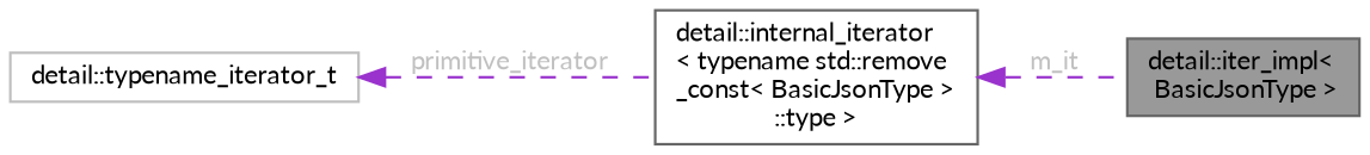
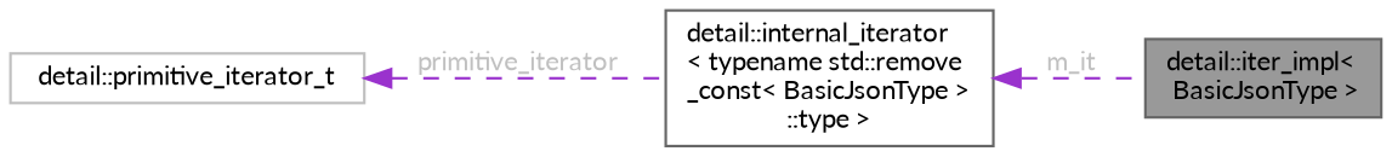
  digraph {
    rankdir=LR
    fontname=Lato
    node [color=gray40 fillcolor=white fontname=Lato fontsize=10 shape=box style=filled]
    edge [color=darkorchid3 dir=back fontcolor=grey fontname=Lato fontsize=10 labelfontname=Helvetica labelfontsize=10 style=dashed]
    n1 [fillcolor=grey60 fontcolor=black height=0.2 label="detail::iter_impl\<\l BasicJsonType \>" width=0.4]
    n2 [height=0.2 label="detail::internal_iterator\l\< typename std::remove\l_const\< BasicJsonType \>\l::type \>" width=0.4]
-   n3 [color=grey75 height=0.2 label="detail::typename_iterator_t" width=0.4]
+   n3 [color=grey75 height=0.2 label="detail::primitive_iterator_t" width=0.4]
    n2 -> n1 [label=" m_it"]
    n3 -> n2 [label=" primitive_iterator"]
  }
